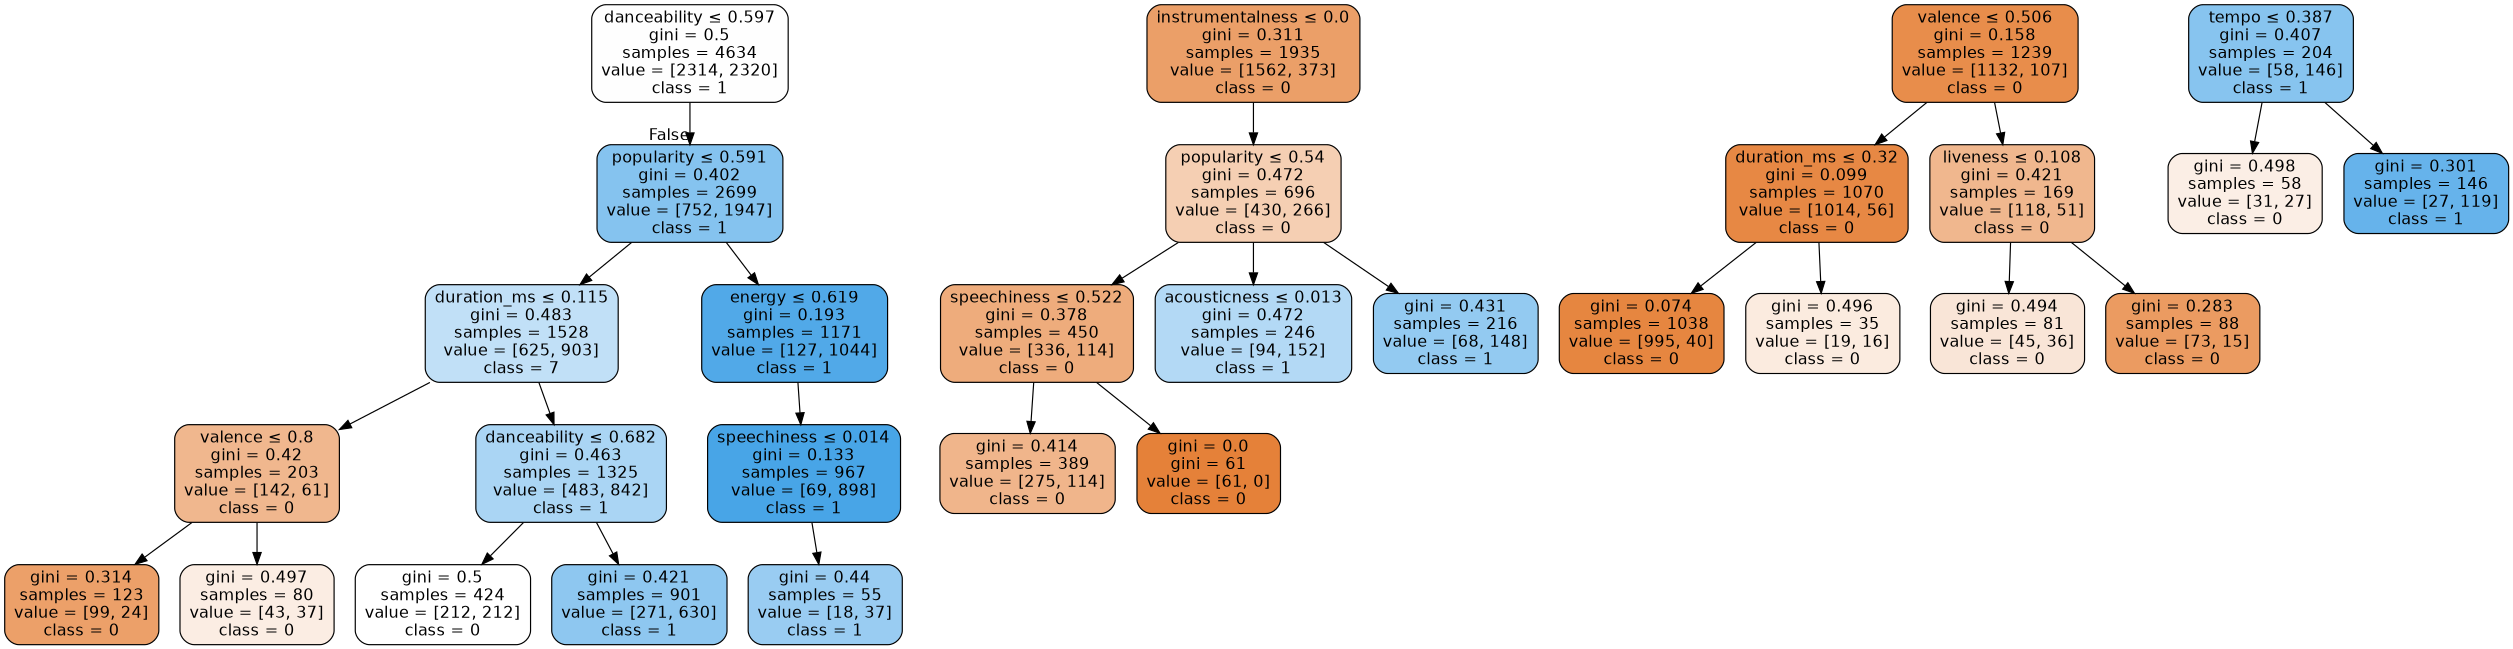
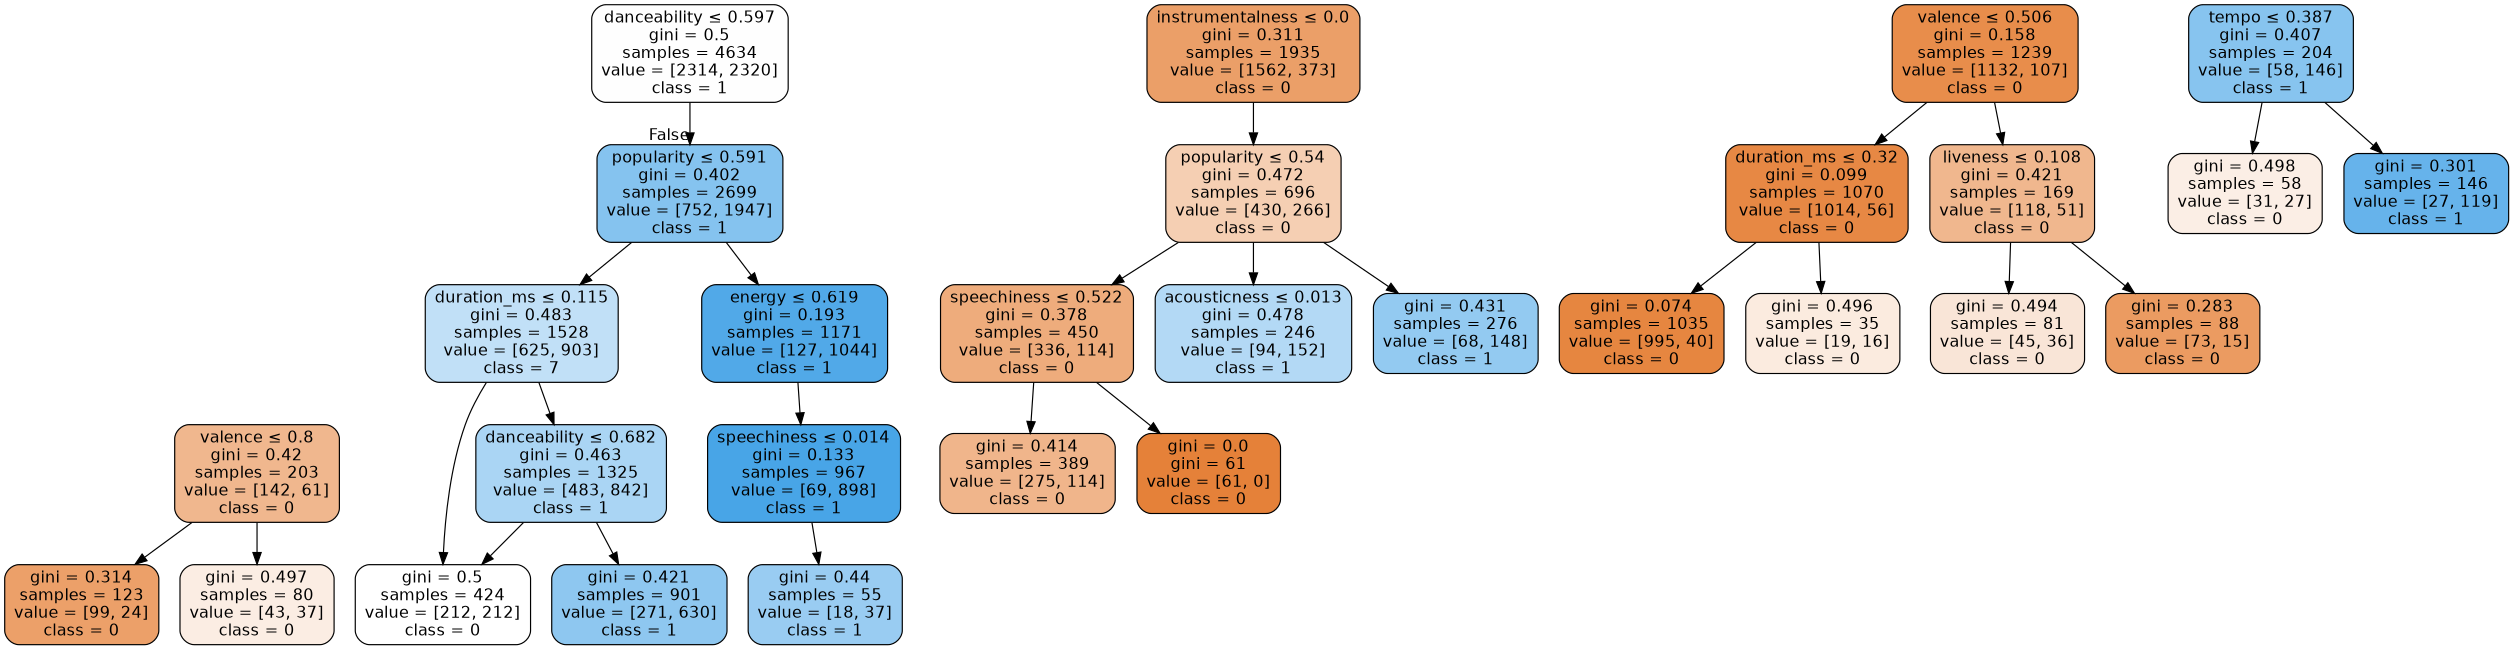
  digraph {
    node [color=black fillcolor="#e5813991" fontname=helvetica shape=box style="filled, rounded"]
    edge [fontname=helvetica]
    n1 [fillcolor="#399de501" label=<danceability &le; 0.597<br/>gini = 0.5<br/>samples = 4634<br/>value = [2314, 2320]<br/>class = 1>]
    n2 [fillcolor="#399de59d" label=<popularity &le; 0.591<br/>gini = 0.402<br/>samples = 2699<br/>value = [752, 1947]<br/>class = 1>]
    n3 [fillcolor="#e58139c2" label=<instrumentalness &le; 0.0<br/>gini = 0.311<br/>samples = 1935<br/>value = [1562, 373]<br/>class = 0>]
    n4 [fillcolor="#e5813961" label=<popularity &le; 0.54<br/>gini = 0.472<br/>samples = 696<br/>value = [430, 266]<br/>class = 0>]
    n5 [fillcolor="#399de54f" label=<duration_ms &le; 0.115<br/>gini = 0.483<br/>samples = 1528<br/>value = [625, 903]<br/>class = 7>]
    n6 [fillcolor="#399de5e0" label=<energy &le; 0.619<br/>gini = 0.193<br/>samples = 1171<br/>value = [127, 1044]<br/>class = 1>]
    n7 [fillcolor="#e58139a8" label=<speechiness &le; 0.522<br/>gini = 0.378<br/>samples = 450<br/>value = [336, 114]<br/>class = 0>]
-   n8 [fillcolor="#399de561" label=<acousticness &le; 0.013<br/>gini = 0.472<br/>samples = 246<br/>value = [94, 152]<br/>class = 1>]
-   n9 [fillcolor="#399de58a" label=<gini = 0.431<br/>samples = 216<br/>value = [68, 148]<br/>class = 1>]
+   n8 [fillcolor="#399de561" label=<acousticness &le; 0.013<br/>gini = 0.478<br/>samples = 246<br/>value = [94, 152]<br/>class = 1>]
+   n9 [fillcolor="#399de58a" label=<gini = 0.431<br/>samples = 276<br/>value = [68, 148]<br/>class = 1>]
    n10 [fillcolor="#e58139e7" label=<valence &le; 0.506<br/>gini = 0.158<br/>samples = 1239<br/>value = [1132, 107]<br/>class = 0>]
    n11 [fillcolor="#e58139f1" label=<duration_ms &le; 0.32<br/>gini = 0.099<br/>samples = 1070<br/>value = [1014, 56]<br/>class = 0>]
    n12 [label=<liveness &le; 0.108<br/>gini = 0.421<br/>samples = 169<br/>value = [118, 51]<br/>class = 0>]
    n13 [fillcolor="#e5813995" label=<gini = 0.414<br/>samples = 389<br/>value = [275, 114]<br/>class = 0>]
    n14 [fillcolor="#e58139ff" label=<gini = 0.0<br/>gini = 61<br/>value = [61, 0]<br/>class = 0>]
-   n15 [fillcolor="#e58139f5" label=<gini = 0.074<br/>samples = 1038<br/>value = [995, 40]<br/>class = 0>]
+   n15 [fillcolor="#e58139f5" label=<gini = 0.074<br/>samples = 1035<br/>value = [995, 40]<br/>class = 0>]
    n16 [fillcolor="#e5813928" label=<gini = 0.496<br/>samples = 35<br/>value = [19, 16]<br/>class = 0>]
    n17 [fillcolor="#e5813933" label=<gini = 0.494<br/>samples = 81<br/>value = [45, 36]<br/>class = 0>]
    n18 [fillcolor="#e58139cb" label=<gini = 0.283<br/>samples = 88<br/>value = [73, 15]<br/>class = 0>]
    n19 [label=<valence &le; 0.8<br/>gini = 0.42<br/>samples = 203<br/>value = [142, 61]<br/>class = 0>]
    n20 [fillcolor="#399de56d" label=<danceability &le; 0.682<br/>gini = 0.463<br/>samples = 1325<br/>value = [483, 842]<br/>class = 1>]
    n21 [fillcolor="#399de5eb" label=<speechiness &le; 0.014<br/>gini = 0.133<br/>samples = 967<br/>value = [69, 898]<br/>class = 1>]
    n22 [fillcolor="#e58139c1" label=<gini = 0.314<br/>samples = 123<br/>value = [99, 24]<br/>class = 0>]
    n23 [fillcolor="#e5813924" label=<gini = 0.497<br/>samples = 80<br/>value = [43, 37]<br/>class = 0>]
    n24 [fillcolor="#e5813900" label=<gini = 0.5<br/>samples = 424<br/>value = [212, 212]<br/>class = 0>]
    n25 [fillcolor="#399de591" label=<gini = 0.421<br/>samples = 901<br/>value = [271, 630]<br/>class = 1>]
    n26 [fillcolor="#399de59a" label=<tempo &le; 0.387<br/>gini = 0.407<br/>samples = 204<br/>value = [58, 146]<br/>class = 1>]
    n27 [fillcolor="#e5813921" label=<gini = 0.498<br/>samples = 58<br/>value = [31, 27]<br/>class = 0>]
    n28 [fillcolor="#399de5c5" label=<gini = 0.301<br/>samples = 146<br/>value = [27, 119]<br/>class = 1>]
    n29 [fillcolor="#399de583" label=<gini = 0.44<br/>samples = 55<br/>value = [18, 37]<br/>class = 1>]
    n1 -> n2 [headlabel=False labelangle=-45 labeldistance=2.5]
    n2 -> n5
    n2 -> n6
    n3 -> n4
    n4 -> n7
    n4 -> n8
    n4 -> n9
-   n5 -> n19
+   n5 -> n24
    n5 -> n20
    n6 -> n21
    n7 -> n13
    n7 -> n14
    n10 -> n11
    n10 -> n12
    n11 -> n15
    n11 -> n16
    n12 -> n17
    n12 -> n18
    n19 -> n22
    n19 -> n23
    n20 -> n24
    n20 -> n25
    n21 -> n29
    n26 -> n27
    n26 -> n28
  }
